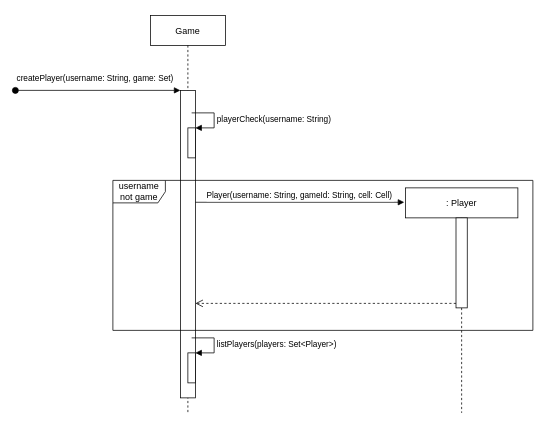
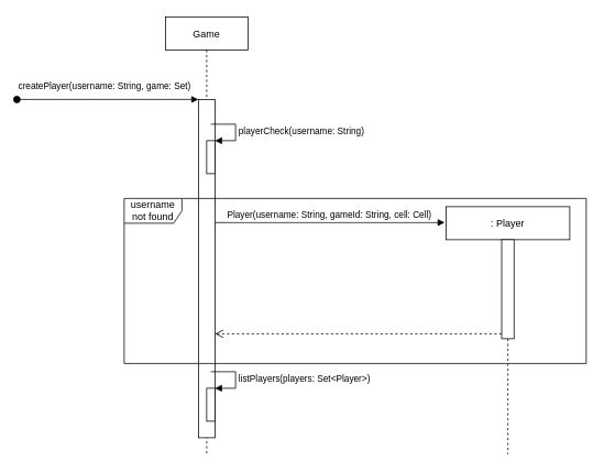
  <mxCell id="0" />
  <mxCell id="1" parent="0" />
  <mxCell id="2" value="Game" style="shape=umlLifeline;perimeter=lifelinePerimeter;container=1;collapsible=0;recursiveResize=0;rounded=0;shadow=0;strokeWidth=1;" parent="1" vertex="1"><mxGeometry x="200" y="20" width="100" height="530" as="geometry" /></mxCell>
  <mxCell id="3" value="" style="points=[];perimeter=orthogonalPerimeter;rounded=0;shadow=0;strokeWidth=1;" parent="2" vertex="1"><mxGeometry x="40" y="100" width="20" height="410" as="geometry" /></mxCell>
  <mxCell id="4" value="" style="verticalAlign=bottom;startArrow=oval;endArrow=block;startSize=8;shadow=0;strokeWidth=1;" parent="2" target="3" edge="1"><mxGeometry x="-0.5" y="10" relative="1" as="geometry"><mxPoint x="-180" y="100" as="sourcePoint" /><mxPoint as="offset" /></mxGeometry></mxCell>
  <mxCell id="5" value="" style="html=1;points=[];perimeter=orthogonalPerimeter;shadow=0;" parent="2" vertex="1"><mxGeometry x="50" y="150" width="10" height="40" as="geometry" /></mxCell>
  <mxCell id="6" value="playerCheck(username: String)" style="edgeStyle=orthogonalEdgeStyle;html=1;align=left;spacingLeft=2;endArrow=block;rounded=0;entryX=1;entryY=0;" parent="2" target="5" edge="1"><mxGeometry relative="1" as="geometry"><mxPoint x="55" y="130" as="sourcePoint" /><Array as="points"><mxPoint x="85" y="130" /></Array></mxGeometry></mxCell>
  <mxCell id="7" value="" style="html=1;points=[];perimeter=orthogonalPerimeter;shadow=0;" parent="2" vertex="1"><mxGeometry x="50" y="450" width="10" height="40" as="geometry" /></mxCell>
  <mxCell id="8" value="listPlayers(players: Set&amp;lt;Player&amp;gt;)" style="edgeStyle=orthogonalEdgeStyle;html=1;align=left;spacingLeft=2;endArrow=block;rounded=0;entryX=1;entryY=0;" parent="2" target="7" edge="1"><mxGeometry relative="1" as="geometry"><mxPoint x="55" y="430" as="sourcePoint" /><Array as="points"><mxPoint x="85" y="430" /></Array></mxGeometry></mxCell>
  <mxCell id="9" value=": Player" style="shape=umlLifeline;perimeter=lifelinePerimeter;container=1;collapsible=0;recursiveResize=0;rounded=0;shadow=0;strokeWidth=1;" parent="1" vertex="1"><mxGeometry x="540" y="250" width="150" height="300" as="geometry" /></mxCell>
  <mxCell id="10" value="" style="points=[];perimeter=orthogonalPerimeter;rounded=0;shadow=0;strokeWidth=1;" parent="9" vertex="1"><mxGeometry x="67.5" y="40" width="15" height="120" as="geometry" /></mxCell>
- <mxCell id="11" value="username not game" style="shape=umlFrame;whiteSpace=wrap;html=1;shadow=0;width=70;height=30;" parent="9" vertex="1"><mxGeometry x="-390" y="-10" width="560" height="200" as="geometry" /></mxCell>
+ <mxCell id="11" value="username not found" style="shape=umlFrame;whiteSpace=wrap;html=1;shadow=0;width=70;height=30;" parent="9" vertex="1"><mxGeometry x="-390" y="-10" width="560" height="200" as="geometry" /></mxCell>
  <mxCell id="12" value="" style="verticalAlign=bottom;endArrow=open;dashed=1;endSize=8;exitX=0;exitY=0.95;shadow=0;strokeWidth=1;" parent="1" source="10" target="3" edge="1"><mxGeometry relative="1" as="geometry"><mxPoint x="285" y="176" as="targetPoint" /></mxGeometry></mxCell>
  <mxCell id="13" value="Player(username: String, gameId: String, cell: Cell)" style="verticalAlign=bottom;endArrow=block;entryX=-0.01;entryY=0.064;shadow=0;strokeWidth=1;entryDx=0;entryDy=0;entryPerimeter=0;" parent="1" source="3" target="9" edge="1"><mxGeometry relative="1" as="geometry"><mxPoint x="285" y="100" as="sourcePoint" /></mxGeometry></mxCell>
  <mxCell id="14" value="&lt;span style=&quot;color: rgb(0, 0, 0); font-family: Helvetica; font-size: 11px; font-style: normal; font-variant-ligatures: normal; font-variant-caps: normal; font-weight: 400; letter-spacing: normal; orphans: 2; text-align: center; text-indent: 0px; text-transform: none; widows: 2; word-spacing: 0px; -webkit-text-stroke-width: 0px; background-color: rgb(255, 255, 255); text-decoration-thickness: initial; text-decoration-style: initial; text-decoration-color: initial; float: none; display: inline !important;&quot;&gt;createPlayer(username: String, game: Set)&lt;br&gt;&lt;/span&gt;" style="text;whiteSpace=wrap;html=1;" parent="1" vertex="1"><mxGeometry x="20" y="90" width="230" height="40" as="geometry" /></mxCell>
